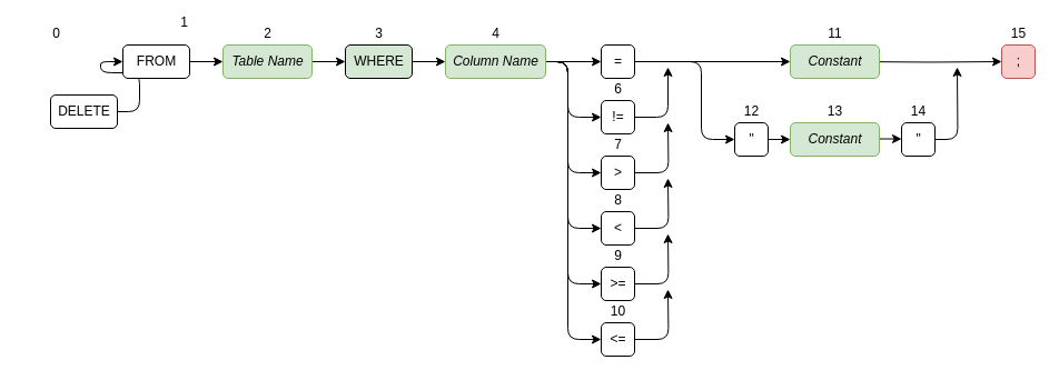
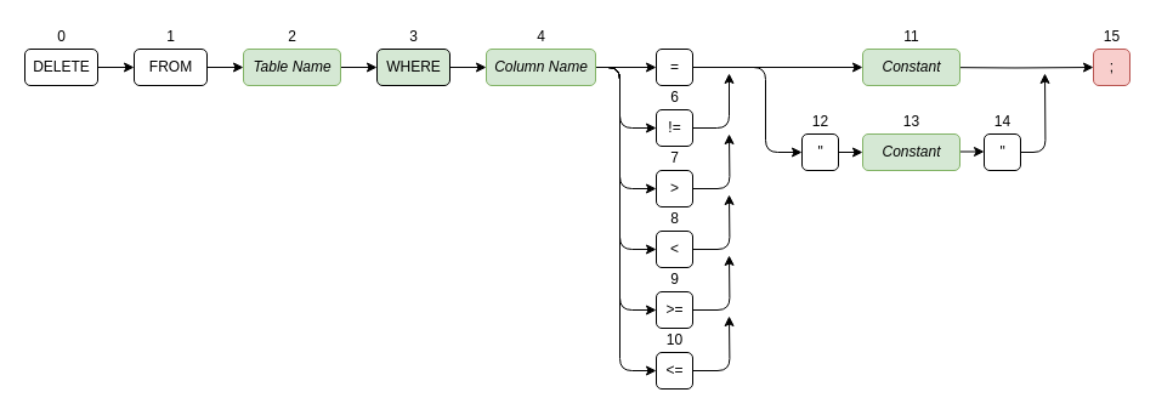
  <mxCell id="0" />
  <mxCell id="1" parent="0" />
  <mxCell id="2" style="edgeStyle=orthogonalEdgeStyle;orthogonalLoop=1;jettySize=auto;html=1;exitX=1;exitY=0.5;exitDx=0;exitDy=0;entryX=0;entryY=0.5;entryDx=0;entryDy=0;" parent="1" source="3" target="6" edge="1"><mxGeometry relative="1" as="geometry" /></mxCell>
- <mxCell id="3" value="DELETE" style="html=1;rounded=1;" parent="1" vertex="1"><mxGeometry x="45" y="85" width="60" height="30" as="geometry" /></mxCell>
+ <mxCell id="3" value="DELETE" style="html=1;rounded=1;" parent="1" vertex="1"><mxGeometry x="20" y="40" width="60" height="30" as="geometry" /></mxCell>
  <mxCell id="4" value="0" style="text;html=1;align=center;verticalAlign=middle;resizable=0;points=[];autosize=1;rounded=1;" parent="1" vertex="1"><mxGeometry x="40" y="20" width="20" height="20" as="geometry" /></mxCell>
  <mxCell id="5" style="edgeStyle=orthogonalEdgeStyle;orthogonalLoop=1;jettySize=auto;html=1;exitX=1;exitY=0.5;exitDx=0;exitDy=0;entryX=0;entryY=0.5;entryDx=0;entryDy=0;" parent="1" source="6" target="9" edge="1"><mxGeometry relative="1" as="geometry" /></mxCell>
  <mxCell id="6" value="FROM" style="html=1;rounded=1;" parent="1" vertex="1"><mxGeometry x="110" y="40" width="60" height="30" as="geometry" /></mxCell>
- <mxCell id="7" value="1" style="text;html=1;align=center;verticalAlign=middle;resizable=0;points=[];autosize=1;rounded=1;" parent="1" vertex="1"><mxGeometry x="155" y="10" width="20" height="20" as="geometry" /></mxCell>
+ <mxCell id="7" value="1" style="text;html=1;align=center;verticalAlign=middle;resizable=0;points=[];autosize=1;rounded=1;" parent="1" vertex="1"><mxGeometry x="130" y="20" width="20" height="20" as="geometry" /></mxCell>
  <mxCell id="8" style="edgeStyle=orthogonalEdgeStyle;orthogonalLoop=1;jettySize=auto;html=1;exitX=1;exitY=0.5;exitDx=0;exitDy=0;entryX=0;entryY=0.5;entryDx=0;entryDy=0;" parent="1" source="9" target="12" edge="1"><mxGeometry relative="1" as="geometry"><mxPoint x="310" y="55" as="targetPoint" /></mxGeometry></mxCell>
  <mxCell id="9" value="&lt;i&gt;Table Name&lt;/i&gt;" style="html=1;fillColor=#d5e8d4;strokeColor=#82b366;rounded=1;" parent="1" vertex="1"><mxGeometry x="200" y="40" width="80" height="30" as="geometry" /></mxCell>
  <mxCell id="10" value="2" style="text;html=1;align=center;verticalAlign=middle;resizable=0;points=[];autosize=1;rounded=1;" parent="1" vertex="1"><mxGeometry x="230" y="20" width="20" height="20" as="geometry" /></mxCell>
  <mxCell id="11" style="edgeStyle=orthogonalEdgeStyle;orthogonalLoop=1;jettySize=auto;html=1;exitX=1;exitY=0.5;exitDx=0;exitDy=0;entryX=0;entryY=0.5;entryDx=0;entryDy=0;" parent="1" source="12" edge="1"><mxGeometry relative="1" as="geometry"><mxPoint x="400" y="55" as="targetPoint" /></mxGeometry></mxCell>
  <mxCell id="12" value="WHERE" style="html=1;rounded=1;fillColor=#d5e8d4;" parent="1" vertex="1"><mxGeometry x="310" y="40" width="60" height="30" as="geometry" /></mxCell>
  <mxCell id="13" value="3" style="text;html=1;align=center;verticalAlign=middle;resizable=0;points=[];autosize=1;rounded=1;" parent="1" vertex="1"><mxGeometry x="330" y="20" width="20" height="20" as="geometry" /></mxCell>
  <mxCell id="14" style="edgeStyle=orthogonalEdgeStyle;orthogonalLoop=1;jettySize=auto;html=1;exitX=1;exitY=0.5;exitDx=0;exitDy=0;entryX=0;entryY=0.5;entryDx=0;entryDy=0;" parent="1" source="20" target="27" edge="1"><mxGeometry relative="1" as="geometry"><mxPoint x="510" y="55" as="sourcePoint" /><mxPoint x="540" y="55" as="targetPoint" /></mxGeometry></mxCell>
  <mxCell id="15" style="edgeStyle=orthogonalEdgeStyle;orthogonalLoop=1;jettySize=auto;html=1;exitX=1;exitY=0.5;exitDx=0;exitDy=0;entryX=0;entryY=0.5;entryDx=0;entryDy=0;" parent="1" source="20" target="41" edge="1"><mxGeometry relative="1" as="geometry"><mxPoint x="510" y="55" as="sourcePoint" /><Array as="points"><mxPoint x="510" y="55" /><mxPoint x="510" y="305" /></Array></mxGeometry></mxCell>
  <mxCell id="16" style="edgeStyle=orthogonalEdgeStyle;orthogonalLoop=1;jettySize=auto;html=1;exitX=1;exitY=0.5;exitDx=0;exitDy=0;entryX=0;entryY=0.5;entryDx=0;entryDy=0;" parent="1" source="20" target="29" edge="1"><mxGeometry relative="1" as="geometry"><Array as="points"><mxPoint x="510" y="55" /><mxPoint x="510" y="105" /></Array></mxGeometry></mxCell>
  <mxCell id="17" style="edgeStyle=orthogonalEdgeStyle;orthogonalLoop=1;jettySize=auto;html=1;exitX=1;exitY=0.5;exitDx=0;exitDy=0;entryX=0;entryY=0.5;entryDx=0;entryDy=0;" parent="1" source="20" target="32" edge="1"><mxGeometry relative="1" as="geometry"><Array as="points"><mxPoint x="510" y="55" /><mxPoint x="510" y="155" /></Array></mxGeometry></mxCell>
  <mxCell id="18" style="edgeStyle=orthogonalEdgeStyle;orthogonalLoop=1;jettySize=auto;html=1;exitX=1;exitY=0.5;exitDx=0;exitDy=0;entryX=0;entryY=0.5;entryDx=0;entryDy=0;" parent="1" source="20" target="35" edge="1"><mxGeometry relative="1" as="geometry"><Array as="points"><mxPoint x="510" y="55" /><mxPoint x="510" y="205" /></Array></mxGeometry></mxCell>
  <mxCell id="19" style="edgeStyle=orthogonalEdgeStyle;orthogonalLoop=1;jettySize=auto;html=1;exitX=1;exitY=0.5;exitDx=0;exitDy=0;entryX=0;entryY=0.5;entryDx=0;entryDy=0;" parent="1" source="20" target="38" edge="1"><mxGeometry relative="1" as="geometry"><Array as="points"><mxPoint x="510" y="55" /><mxPoint x="510" y="255" /></Array></mxGeometry></mxCell>
  <mxCell id="20" value="&lt;i&gt;Column Name&lt;/i&gt;" style="html=1;fillColor=#d5e8d4;strokeColor=#82b366;rounded=1;" parent="1" vertex="1"><mxGeometry x="400" y="40" width="90" height="30" as="geometry" /></mxCell>
  <mxCell id="21" value="4" style="text;html=1;align=center;verticalAlign=middle;resizable=0;points=[];autosize=1;rounded=1;" parent="1" vertex="1"><mxGeometry x="435" y="20" width="20" height="20" as="geometry" /></mxCell>
  <mxCell id="22" value=";" style="html=1;fillColor=#f8cecc;strokeColor=#b85450;rounded=1;" parent="1" vertex="1"><mxGeometry x="900" y="40" width="30" height="30" as="geometry" /></mxCell>
  <mxCell id="23" value="15" style="text;html=1;align=center;verticalAlign=middle;resizable=0;points=[];autosize=1;rounded=1;" parent="1" vertex="1"><mxGeometry x="900" y="20" width="30" height="20" as="geometry" /></mxCell>
  <mxCell id="24" style="edgeStyle=orthogonalEdgeStyle;orthogonalLoop=1;jettySize=auto;html=1;exitX=1;exitY=0.5;exitDx=0;exitDy=0;entryX=0;entryY=0.5;entryDx=0;entryDy=0;" parent="1" target="22" edge="1"><mxGeometry relative="1" as="geometry"><mxPoint x="770" y="55" as="sourcePoint" /><mxPoint x="800" y="55" as="targetPoint" /></mxGeometry></mxCell>
  <mxCell id="25" style="edgeStyle=orthogonalEdgeStyle;orthogonalLoop=1;jettySize=auto;html=1;exitX=1;exitY=0.5;exitDx=0;exitDy=0;entryX=0;entryY=0.5;entryDx=0;entryDy=0;" parent="1" source="27" target="43" edge="1"><mxGeometry relative="1" as="geometry"><mxPoint x="595" y="55" as="targetPoint" /></mxGeometry></mxCell>
  <mxCell id="26" style="edgeStyle=orthogonalEdgeStyle;rounded=1;orthogonalLoop=1;jettySize=auto;html=1;exitX=1;exitY=0.5;exitDx=0;exitDy=0;entryX=0;entryY=0.5;entryDx=0;entryDy=0;" edge="1" parent="1" source="27" target="49"><mxGeometry relative="1" as="geometry"><Array as="points"><mxPoint x="630" y="55" /><mxPoint x="630" y="125" /></Array></mxGeometry></mxCell>
  <mxCell id="27" value="=" style="html=1;rounded=1;" parent="1" vertex="1"><mxGeometry x="540" y="40" width="30" height="30" as="geometry" /></mxCell>
  <mxCell id="28" style="edgeStyle=orthogonalEdgeStyle;rounded=1;orthogonalLoop=1;jettySize=auto;html=1;exitX=1;exitY=0.5;exitDx=0;exitDy=0;" edge="1" parent="1" source="29"><mxGeometry relative="1" as="geometry"><mxPoint x="600" y="60" as="targetPoint" /><Array as="points"><mxPoint x="600" y="105" /><mxPoint x="600" y="60" /></Array></mxGeometry></mxCell>
  <mxCell id="29" value="!=" style="html=1;rounded=1;" parent="1" vertex="1"><mxGeometry x="540" y="90" width="30" height="30" as="geometry" /></mxCell>
  <mxCell id="30" value="6" style="text;html=1;align=center;verticalAlign=middle;resizable=0;points=[];autosize=1;rounded=1;" parent="1" vertex="1"><mxGeometry x="545" y="70" width="20" height="20" as="geometry" /></mxCell>
  <mxCell id="31" style="edgeStyle=orthogonalEdgeStyle;rounded=1;orthogonalLoop=1;jettySize=auto;html=1;exitX=1;exitY=0.5;exitDx=0;exitDy=0;" edge="1" parent="1" source="32"><mxGeometry relative="1" as="geometry"><mxPoint x="600" y="110" as="targetPoint" /></mxGeometry></mxCell>
  <mxCell id="32" value="&amp;gt;" style="html=1;rounded=1;" parent="1" vertex="1"><mxGeometry x="540" y="140" width="30" height="30" as="geometry" /></mxCell>
  <mxCell id="33" value="7" style="text;html=1;align=center;verticalAlign=middle;resizable=0;points=[];autosize=1;rounded=1;" parent="1" vertex="1"><mxGeometry x="545" y="120" width="20" height="20" as="geometry" /></mxCell>
  <mxCell id="34" style="edgeStyle=orthogonalEdgeStyle;rounded=1;orthogonalLoop=1;jettySize=auto;html=1;exitX=1;exitY=0.5;exitDx=0;exitDy=0;" edge="1" parent="1" source="35"><mxGeometry relative="1" as="geometry"><mxPoint x="600" y="160" as="targetPoint" /></mxGeometry></mxCell>
  <mxCell id="35" value="&amp;lt;" style="html=1;rounded=1;" parent="1" vertex="1"><mxGeometry x="540" y="190" width="30" height="30" as="geometry" /></mxCell>
  <mxCell id="36" value="8" style="text;html=1;align=center;verticalAlign=middle;resizable=0;points=[];autosize=1;rounded=1;" parent="1" vertex="1"><mxGeometry x="545" y="170" width="20" height="20" as="geometry" /></mxCell>
  <mxCell id="37" style="edgeStyle=orthogonalEdgeStyle;rounded=1;orthogonalLoop=1;jettySize=auto;html=1;exitX=1;exitY=0.5;exitDx=0;exitDy=0;" edge="1" parent="1" source="38"><mxGeometry relative="1" as="geometry"><mxPoint x="600" y="210" as="targetPoint" /></mxGeometry></mxCell>
  <mxCell id="38" value="&amp;gt;=" style="html=1;rounded=1;" parent="1" vertex="1"><mxGeometry x="540" y="240" width="30" height="30" as="geometry" /></mxCell>
  <mxCell id="39" value="9" style="text;html=1;align=center;verticalAlign=middle;resizable=0;points=[];autosize=1;rounded=1;" parent="1" vertex="1"><mxGeometry x="545" y="220" width="20" height="20" as="geometry" /></mxCell>
  <mxCell id="40" style="edgeStyle=orthogonalEdgeStyle;rounded=1;orthogonalLoop=1;jettySize=auto;html=1;exitX=1;exitY=0.5;exitDx=0;exitDy=0;" edge="1" parent="1" source="41"><mxGeometry relative="1" as="geometry"><mxPoint x="600" y="260" as="targetPoint" /></mxGeometry></mxCell>
  <mxCell id="41" value="&amp;lt;=" style="html=1;rounded=1;" parent="1" vertex="1"><mxGeometry x="540" y="290" width="30" height="30" as="geometry" /></mxCell>
  <mxCell id="42" value="10" style="text;html=1;align=center;verticalAlign=middle;resizable=0;points=[];autosize=1;rounded=1;" parent="1" vertex="1"><mxGeometry x="540" y="270" width="30" height="20" as="geometry" /></mxCell>
  <mxCell id="43" value="&lt;i&gt;Constant&lt;/i&gt;" style="html=1;fillColor=#d5e8d4;strokeColor=#82b366;rounded=1;" parent="1" vertex="1"><mxGeometry x="710" y="40" width="80" height="30" as="geometry" /></mxCell>
  <mxCell id="44" value="11" style="text;html=1;align=center;verticalAlign=middle;resizable=0;points=[];autosize=1;rounded=1;" parent="1" vertex="1"><mxGeometry x="735" y="20" width="30" height="20" as="geometry" /></mxCell>
  <mxCell id="45" style="edgeStyle=orthogonalEdgeStyle;orthogonalLoop=1;jettySize=auto;html=1;exitX=1;exitY=0.5;exitDx=0;exitDy=0;entryX=0;entryY=0.5;entryDx=0;entryDy=0;" edge="1" parent="1" target="51"><mxGeometry relative="1" as="geometry"><mxPoint x="780" y="124.5" as="sourcePoint" /><mxPoint x="820" y="124.5" as="targetPoint" /></mxGeometry></mxCell>
  <mxCell id="46" value="&lt;i&gt;Constant&lt;/i&gt;" style="html=1;fillColor=#d5e8d4;strokeColor=#82b366;rounded=1;" vertex="1" parent="1"><mxGeometry x="710" y="110" width="80" height="30" as="geometry" /></mxCell>
  <mxCell id="47" value="13" style="text;html=1;align=center;verticalAlign=middle;resizable=0;points=[];autosize=1;rounded=1;" vertex="1" parent="1"><mxGeometry x="735" y="90" width="30" height="20" as="geometry" /></mxCell>
  <mxCell id="48" style="edgeStyle=orthogonalEdgeStyle;rounded=0;orthogonalLoop=1;jettySize=auto;html=1;exitX=1;exitY=0.5;exitDx=0;exitDy=0;entryX=0;entryY=0.5;entryDx=0;entryDy=0;" edge="1" parent="1" source="49" target="46"><mxGeometry relative="1" as="geometry" /></mxCell>
  <mxCell id="49" value="&quot;" style="html=1;rounded=1;" vertex="1" parent="1"><mxGeometry x="660" y="110" width="30" height="30" as="geometry" /></mxCell>
  <mxCell id="50" style="edgeStyle=orthogonalEdgeStyle;rounded=1;orthogonalLoop=1;jettySize=auto;html=1;exitX=1;exitY=0.5;exitDx=0;exitDy=0;" edge="1" parent="1" source="51"><mxGeometry relative="1" as="geometry"><mxPoint x="860" y="60" as="targetPoint" /></mxGeometry></mxCell>
  <mxCell id="51" value="&quot;" style="html=1;rounded=1;" vertex="1" parent="1"><mxGeometry x="810" y="110" width="30" height="30" as="geometry" /></mxCell>
  <mxCell id="52" value="12" style="text;html=1;align=center;verticalAlign=middle;resizable=0;points=[];autosize=1;rounded=1;" vertex="1" parent="1"><mxGeometry x="660" y="90" width="30" height="20" as="geometry" /></mxCell>
  <mxCell id="53" value="14" style="text;html=1;align=center;verticalAlign=middle;resizable=0;points=[];autosize=1;rounded=1;" vertex="1" parent="1"><mxGeometry x="810" y="90" width="30" height="20" as="geometry" /></mxCell>
